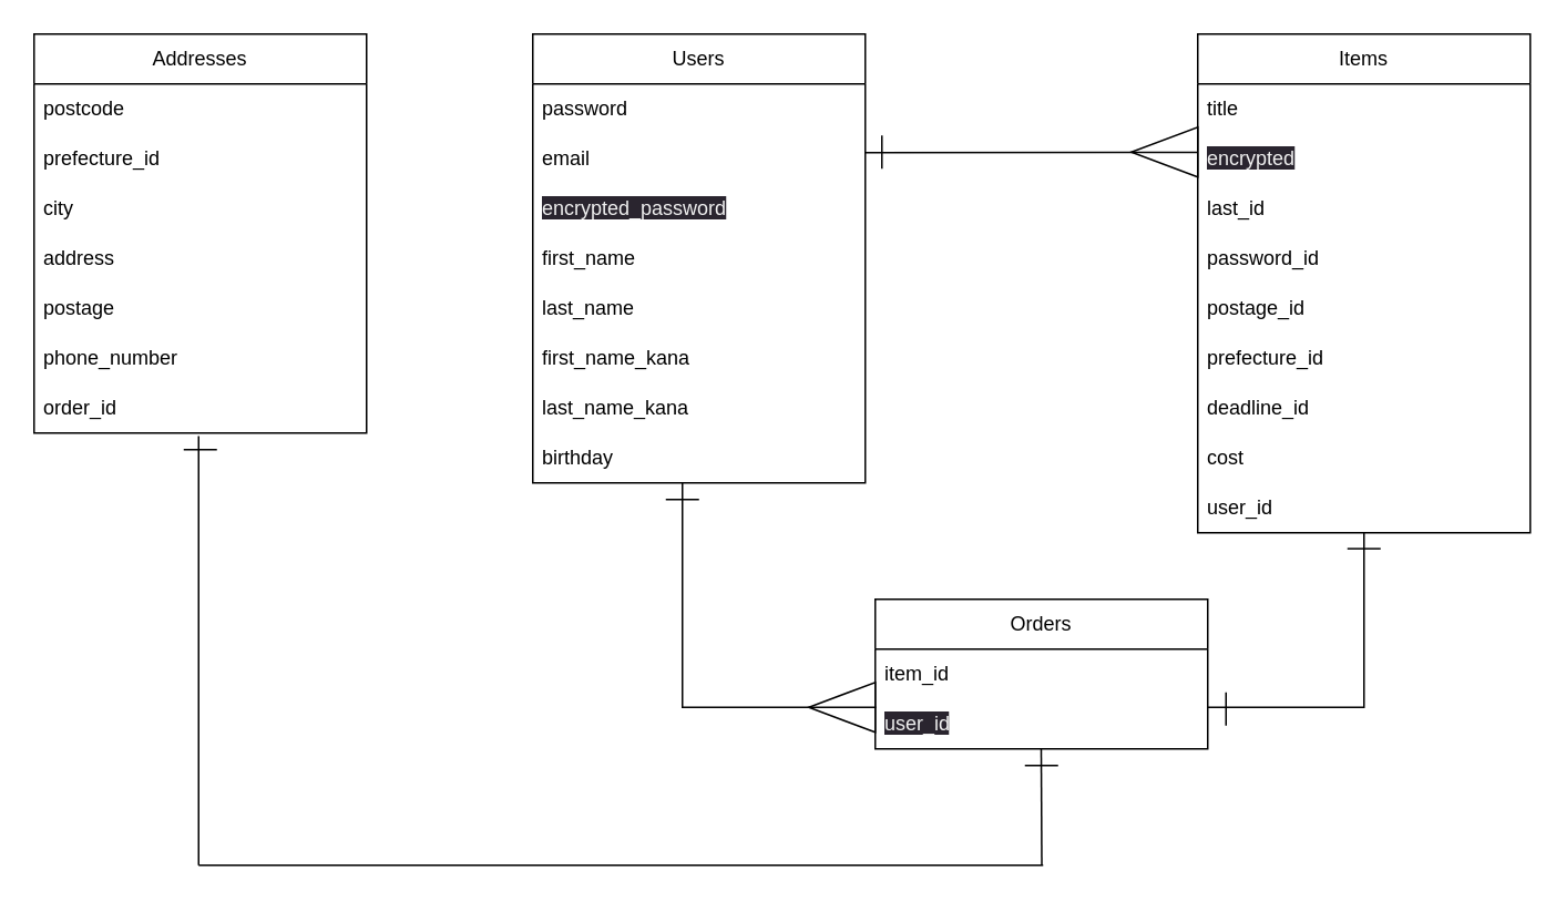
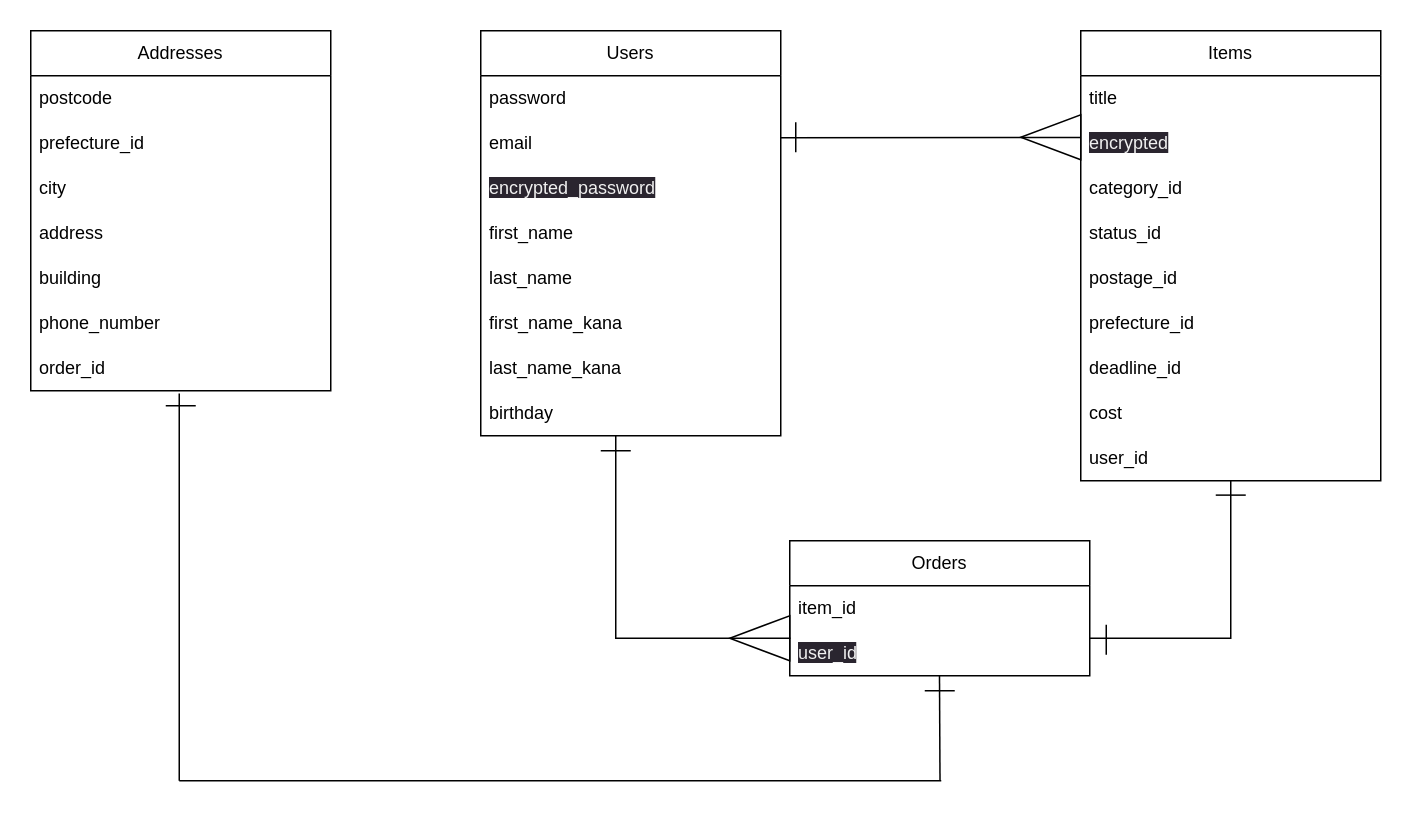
  <mxCell id="0" />
  <mxCell id="1" parent="0" />
  <mxCell id="2" value="Users" style="swimlane;fontStyle=0;childLayout=stackLayout;horizontal=1;startSize=30;horizontalStack=0;resizeParent=1;resizeParentMax=0;resizeLast=0;collapsible=1;marginBottom=0;whiteSpace=wrap;html=1;" parent="1" vertex="1"><mxGeometry x="320" y="20" width="200" height="270" as="geometry"><mxRectangle x="-600" y="390" width="70" height="30" as="alternateBounds" /></mxGeometry></mxCell>
  <mxCell id="3" value="password" style="text;strokeColor=none;fillColor=none;align=left;verticalAlign=middle;spacingLeft=4;spacingRight=4;overflow=hidden;points=[[0,0.5],[1,0.5]];portConstraint=eastwest;rotatable=0;whiteSpace=wrap;html=1;" parent="2" vertex="1"><mxGeometry y="30" width="200" height="30" as="geometry" /></mxCell>
  <mxCell id="4" value="email" style="text;strokeColor=none;fillColor=none;align=left;verticalAlign=middle;spacingLeft=4;spacingRight=4;overflow=hidden;points=[[0,0.5],[1,0.5]];portConstraint=eastwest;rotatable=0;whiteSpace=wrap;html=1;" parent="2" vertex="1"><mxGeometry y="60" width="200" height="30" as="geometry" /></mxCell>
  <mxCell id="5" value="&lt;span style=&quot;color: rgb(240, 240, 240); font-family: Helvetica; font-size: 12px; font-style: normal; font-variant-ligatures: normal; font-variant-caps: normal; font-weight: 400; letter-spacing: normal; orphans: 2; text-align: left; text-indent: 0px; text-transform: none; widows: 2; word-spacing: 0px; -webkit-text-stroke-width: 0px; background-color: rgb(42, 37, 47); text-decoration-thickness: initial; text-decoration-style: initial; text-decoration-color: initial; float: none; display: inline !important;&quot;&gt;encrypted_password&lt;/span&gt;&lt;br&gt;" style="text;strokeColor=none;fillColor=none;align=left;verticalAlign=middle;spacingLeft=4;spacingRight=4;overflow=hidden;points=[[0,0.5],[1,0.5]];portConstraint=eastwest;rotatable=0;whiteSpace=wrap;html=1;" parent="2" vertex="1"><mxGeometry y="90" width="200" height="30" as="geometry" /></mxCell>
  <mxCell id="6" value="first_name" style="text;strokeColor=none;fillColor=none;align=left;verticalAlign=middle;spacingLeft=4;spacingRight=4;overflow=hidden;points=[[0,0.5],[1,0.5]];portConstraint=eastwest;rotatable=0;whiteSpace=wrap;html=1;" parent="2" vertex="1"><mxGeometry y="120" width="200" height="30" as="geometry" /></mxCell>
  <mxCell id="7" value="last_name" style="text;strokeColor=none;fillColor=none;align=left;verticalAlign=middle;spacingLeft=4;spacingRight=4;overflow=hidden;points=[[0,0.5],[1,0.5]];portConstraint=eastwest;rotatable=0;whiteSpace=wrap;html=1;" parent="2" vertex="1"><mxGeometry y="150" width="200" height="30" as="geometry" /></mxCell>
  <mxCell id="8" value="first_name_kana" style="text;strokeColor=none;fillColor=none;align=left;verticalAlign=middle;spacingLeft=4;spacingRight=4;overflow=hidden;points=[[0,0.5],[1,0.5]];portConstraint=eastwest;rotatable=0;whiteSpace=wrap;html=1;" parent="2" vertex="1"><mxGeometry y="180" width="200" height="30" as="geometry" /></mxCell>
  <mxCell id="9" value="last_name_kana" style="text;strokeColor=none;fillColor=none;align=left;verticalAlign=middle;spacingLeft=4;spacingRight=4;overflow=hidden;points=[[0,0.5],[1,0.5]];portConstraint=eastwest;rotatable=0;whiteSpace=wrap;html=1;" parent="2" vertex="1"><mxGeometry y="210" width="200" height="30" as="geometry" /></mxCell>
  <mxCell id="10" value="birthday" style="text;strokeColor=none;fillColor=none;align=left;verticalAlign=middle;spacingLeft=4;spacingRight=4;overflow=hidden;points=[[0,0.5],[1,0.5]];portConstraint=eastwest;rotatable=0;whiteSpace=wrap;html=1;" parent="2" vertex="1"><mxGeometry y="240" width="200" height="30" as="geometry" /></mxCell>
  <mxCell id="11" value="Items" style="swimlane;fontStyle=0;childLayout=stackLayout;horizontal=1;startSize=30;horizontalStack=0;resizeParent=1;resizeParentMax=0;resizeLast=0;collapsible=1;marginBottom=0;whiteSpace=wrap;html=1;" parent="1" vertex="1"><mxGeometry x="720" y="20" width="200" height="300" as="geometry"><mxRectangle x="-600" y="390" width="70" height="30" as="alternateBounds" /></mxGeometry></mxCell>
  <mxCell id="12" value="title" style="text;strokeColor=none;fillColor=none;align=left;verticalAlign=middle;spacingLeft=4;spacingRight=4;overflow=hidden;points=[[0,0.5],[1,0.5]];portConstraint=eastwest;rotatable=0;whiteSpace=wrap;html=1;" parent="11" vertex="1"><mxGeometry y="30" width="200" height="30" as="geometry" /></mxCell>
  <mxCell id="13" value="&lt;span style=&quot;color: rgb(240, 240, 240); font-family: Helvetica; font-size: 12px; font-style: normal; font-variant-ligatures: normal; font-variant-caps: normal; font-weight: 400; letter-spacing: normal; orphans: 2; text-align: left; text-indent: 0px; text-transform: none; widows: 2; word-spacing: 0px; -webkit-text-stroke-width: 0px; background-color: rgb(42, 37, 47); text-decoration-thickness: initial; text-decoration-style: initial; text-decoration-color: initial; float: none; display: inline !important;&quot;&gt;encrypted&lt;br&gt;&lt;/span&gt;" style="text;strokeColor=none;fillColor=none;align=left;verticalAlign=middle;spacingLeft=4;spacingRight=4;overflow=hidden;points=[[0,0.5],[1,0.5]];portConstraint=eastwest;rotatable=0;whiteSpace=wrap;html=1;" parent="11" vertex="1"><mxGeometry y="60" width="200" height="30" as="geometry" /></mxCell>
- <mxCell id="14" value="last_id" style="text;strokeColor=none;fillColor=none;align=left;verticalAlign=middle;spacingLeft=4;spacingRight=4;overflow=hidden;points=[[0,0.5],[1,0.5]];portConstraint=eastwest;rotatable=0;whiteSpace=wrap;html=1;" parent="11" vertex="1"><mxGeometry y="90" width="200" height="30" as="geometry" /></mxCell>
- <mxCell id="15" value="password_id" style="text;strokeColor=none;fillColor=none;align=left;verticalAlign=middle;spacingLeft=4;spacingRight=4;overflow=hidden;points=[[0,0.5],[1,0.5]];portConstraint=eastwest;rotatable=0;whiteSpace=wrap;html=1;" parent="11" vertex="1"><mxGeometry y="120" width="200" height="30" as="geometry" /></mxCell>
+ <mxCell id="14" value="category_id" style="text;strokeColor=none;fillColor=none;align=left;verticalAlign=middle;spacingLeft=4;spacingRight=4;overflow=hidden;points=[[0,0.5],[1,0.5]];portConstraint=eastwest;rotatable=0;whiteSpace=wrap;html=1;" parent="11" vertex="1"><mxGeometry y="90" width="200" height="30" as="geometry" /></mxCell>
+ <mxCell id="15" value="status_id" style="text;strokeColor=none;fillColor=none;align=left;verticalAlign=middle;spacingLeft=4;spacingRight=4;overflow=hidden;points=[[0,0.5],[1,0.5]];portConstraint=eastwest;rotatable=0;whiteSpace=wrap;html=1;" parent="11" vertex="1"><mxGeometry y="120" width="200" height="30" as="geometry" /></mxCell>
  <mxCell id="16" value="postage_id" style="text;strokeColor=none;fillColor=none;align=left;verticalAlign=middle;spacingLeft=4;spacingRight=4;overflow=hidden;points=[[0,0.5],[1,0.5]];portConstraint=eastwest;rotatable=0;whiteSpace=wrap;html=1;" parent="11" vertex="1"><mxGeometry y="150" width="200" height="30" as="geometry" /></mxCell>
  <mxCell id="17" value="prefecture_id" style="text;strokeColor=none;fillColor=none;align=left;verticalAlign=middle;spacingLeft=4;spacingRight=4;overflow=hidden;points=[[0,0.5],[1,0.5]];portConstraint=eastwest;rotatable=0;whiteSpace=wrap;html=1;" parent="11" vertex="1"><mxGeometry y="180" width="200" height="30" as="geometry" /></mxCell>
  <mxCell id="18" value="deadline_id" style="text;strokeColor=none;fillColor=none;align=left;verticalAlign=middle;spacingLeft=4;spacingRight=4;overflow=hidden;points=[[0,0.5],[1,0.5]];portConstraint=eastwest;rotatable=0;whiteSpace=wrap;html=1;" parent="11" vertex="1"><mxGeometry y="210" width="200" height="30" as="geometry" /></mxCell>
  <mxCell id="19" value="cost" style="text;strokeColor=none;fillColor=none;align=left;verticalAlign=middle;spacingLeft=4;spacingRight=4;overflow=hidden;points=[[0,0.5],[1,0.5]];portConstraint=eastwest;rotatable=0;whiteSpace=wrap;html=1;" parent="11" vertex="1"><mxGeometry y="240" width="200" height="30" as="geometry" /></mxCell>
  <mxCell id="20" value="user_id" style="text;strokeColor=none;fillColor=none;align=left;verticalAlign=middle;spacingLeft=4;spacingRight=4;overflow=hidden;points=[[0,0.5],[1,0.5]];portConstraint=eastwest;rotatable=0;whiteSpace=wrap;html=1;" parent="11" vertex="1"><mxGeometry y="270" width="200" height="30" as="geometry" /></mxCell>
  <mxCell id="21" value="Orders" style="swimlane;fontStyle=0;childLayout=stackLayout;horizontal=1;startSize=30;horizontalStack=0;resizeParent=1;resizeParentMax=0;resizeLast=0;collapsible=1;marginBottom=0;whiteSpace=wrap;html=1;" parent="1" vertex="1"><mxGeometry x="526" y="360" width="200" height="90" as="geometry"><mxRectangle x="-600" y="390" width="70" height="30" as="alternateBounds" /></mxGeometry></mxCell>
  <mxCell id="22" value="item_id" style="text;strokeColor=none;fillColor=none;align=left;verticalAlign=middle;spacingLeft=4;spacingRight=4;overflow=hidden;points=[[0,0.5],[1,0.5]];portConstraint=eastwest;rotatable=0;whiteSpace=wrap;html=1;" parent="21" vertex="1"><mxGeometry y="30" width="200" height="30" as="geometry" /></mxCell>
  <mxCell id="23" value="&lt;span style=&quot;color: rgb(240, 240, 240); font-family: Helvetica; font-size: 12px; font-style: normal; font-variant-ligatures: normal; font-variant-caps: normal; font-weight: 400; letter-spacing: normal; orphans: 2; text-align: left; text-indent: 0px; text-transform: none; widows: 2; word-spacing: 0px; -webkit-text-stroke-width: 0px; background-color: rgb(42, 37, 47); text-decoration-thickness: initial; text-decoration-style: initial; text-decoration-color: initial; float: none; display: inline !important;&quot;&gt;user_id&lt;br&gt;&lt;/span&gt;" style="text;strokeColor=none;fillColor=none;align=left;verticalAlign=middle;spacingLeft=4;spacingRight=4;overflow=hidden;points=[[0,0.5],[1,0.5]];portConstraint=eastwest;rotatable=0;whiteSpace=wrap;html=1;" parent="21" vertex="1"><mxGeometry y="60" width="200" height="30" as="geometry" /></mxCell>
  <mxCell id="24" value="" style="shape=partialRectangle;whiteSpace=wrap;html=1;bottom=0;right=0;fillColor=none;direction=north;" parent="1" vertex="1"><mxGeometry x="410" y="290" width="116" height="135" as="geometry" /></mxCell>
  <mxCell id="25" value="" style="shape=partialRectangle;whiteSpace=wrap;html=1;bottom=0;right=0;fillColor=none;direction=west;" parent="1" vertex="1"><mxGeometry x="726" y="320" width="94" height="105" as="geometry" /></mxCell>
  <mxCell id="26" value="" style="endArrow=none;html=1;" parent="1" edge="1"><mxGeometry width="50" height="50" relative="1" as="geometry"><mxPoint x="400" y="300" as="sourcePoint" /><mxPoint x="420" y="300" as="targetPoint" /></mxGeometry></mxCell>
  <mxCell id="27" value="Addresses" style="swimlane;fontStyle=0;childLayout=stackLayout;horizontal=1;startSize=30;horizontalStack=0;resizeParent=1;resizeParentMax=0;resizeLast=0;collapsible=1;marginBottom=0;whiteSpace=wrap;html=1;" parent="1" vertex="1"><mxGeometry x="20" y="20" width="200" height="240" as="geometry"><mxRectangle x="-600" y="390" width="70" height="30" as="alternateBounds" /></mxGeometry></mxCell>
  <mxCell id="28" value="postcode" style="text;strokeColor=none;fillColor=none;align=left;verticalAlign=middle;spacingLeft=4;spacingRight=4;overflow=hidden;points=[[0,0.5],[1,0.5]];portConstraint=eastwest;rotatable=0;whiteSpace=wrap;html=1;" parent="27" vertex="1"><mxGeometry y="30" width="200" height="30" as="geometry" /></mxCell>
  <mxCell id="29" value="prefecture_id" style="text;strokeColor=none;fillColor=none;align=left;verticalAlign=middle;spacingLeft=4;spacingRight=4;overflow=hidden;points=[[0,0.5],[1,0.5]];portConstraint=eastwest;rotatable=0;whiteSpace=wrap;html=1;" parent="27" vertex="1"><mxGeometry y="60" width="200" height="30" as="geometry" /></mxCell>
  <mxCell id="30" value="city" style="text;strokeColor=none;fillColor=none;align=left;verticalAlign=middle;spacingLeft=4;spacingRight=4;overflow=hidden;points=[[0,0.5],[1,0.5]];portConstraint=eastwest;rotatable=0;whiteSpace=wrap;html=1;" parent="27" vertex="1"><mxGeometry y="90" width="200" height="30" as="geometry" /></mxCell>
  <mxCell id="31" value="address" style="text;strokeColor=none;fillColor=none;align=left;verticalAlign=middle;spacingLeft=4;spacingRight=4;overflow=hidden;points=[[0,0.5],[1,0.5]];portConstraint=eastwest;rotatable=0;whiteSpace=wrap;html=1;" parent="27" vertex="1"><mxGeometry y="120" width="200" height="30" as="geometry" /></mxCell>
- <mxCell id="32" value="postage" style="text;strokeColor=none;fillColor=none;align=left;verticalAlign=middle;spacingLeft=4;spacingRight=4;overflow=hidden;points=[[0,0.5],[1,0.5]];portConstraint=eastwest;rotatable=0;whiteSpace=wrap;html=1;" parent="27" vertex="1"><mxGeometry y="150" width="200" height="30" as="geometry" /></mxCell>
+ <mxCell id="32" value="building" style="text;strokeColor=none;fillColor=none;align=left;verticalAlign=middle;spacingLeft=4;spacingRight=4;overflow=hidden;points=[[0,0.5],[1,0.5]];portConstraint=eastwest;rotatable=0;whiteSpace=wrap;html=1;" parent="27" vertex="1"><mxGeometry y="150" width="200" height="30" as="geometry" /></mxCell>
  <mxCell id="33" value="phone_number" style="text;strokeColor=none;fillColor=none;align=left;verticalAlign=middle;spacingLeft=4;spacingRight=4;overflow=hidden;points=[[0,0.5],[1,0.5]];portConstraint=eastwest;rotatable=0;whiteSpace=wrap;html=1;" parent="27" vertex="1"><mxGeometry y="180" width="200" height="30" as="geometry" /></mxCell>
  <mxCell id="34" value="order_id" style="text;strokeColor=none;fillColor=none;align=left;verticalAlign=middle;spacingLeft=4;spacingRight=4;overflow=hidden;points=[[0,0.5],[1,0.5]];portConstraint=eastwest;rotatable=0;whiteSpace=wrap;html=1;" parent="27" vertex="1"><mxGeometry y="210" width="200" height="30" as="geometry" /></mxCell>
  <mxCell id="35" value="" style="endArrow=none;html=1;exitX=1.01;exitY=0.378;exitDx=0;exitDy=0;entryX=0;entryY=0.374;entryDx=0;entryDy=0;exitPerimeter=0;entryPerimeter=0;" parent="1" target="13" edge="1"><mxGeometry width="50" height="50" relative="1" as="geometry"><mxPoint x="520" y="91.34" as="sourcePoint" /><mxPoint x="609.6" y="91.34" as="targetPoint" /></mxGeometry></mxCell>
  <mxCell id="36" value="" style="triangle;whiteSpace=wrap;html=1;fillColor=none;direction=west;" parent="1" vertex="1"><mxGeometry x="680" y="76" width="40" height="30" as="geometry" /></mxCell>
  <mxCell id="37" value="" style="endArrow=none;html=1;" parent="1" edge="1"><mxGeometry width="50" height="50" relative="1" as="geometry"><mxPoint x="530" y="81" as="sourcePoint" /><mxPoint x="530" y="101" as="targetPoint" /><Array as="points"><mxPoint x="530" y="88" /></Array></mxGeometry></mxCell>
  <mxCell id="38" value="" style="endArrow=none;html=1;" parent="1" edge="1"><mxGeometry width="50" height="50" relative="1" as="geometry"><mxPoint x="737" y="416" as="sourcePoint" /><mxPoint x="737" y="436" as="targetPoint" /><Array as="points"><mxPoint x="737" y="423" /></Array></mxGeometry></mxCell>
  <mxCell id="39" value="" style="endArrow=none;html=1;" parent="1" edge="1"><mxGeometry width="50" height="50" relative="1" as="geometry"><mxPoint x="810" y="329.58" as="sourcePoint" /><mxPoint x="830" y="329.58" as="targetPoint" /></mxGeometry></mxCell>
  <mxCell id="40" value="" style="triangle;whiteSpace=wrap;html=1;fillColor=none;direction=west;" parent="1" vertex="1"><mxGeometry x="486" y="410" width="40" height="30" as="geometry" /></mxCell>
  <mxCell id="41" value="" style="endArrow=none;html=1;" parent="1" edge="1"><mxGeometry width="50" height="50" relative="1" as="geometry"><mxPoint x="119" y="520" as="sourcePoint" /><mxPoint x="627" y="520" as="targetPoint" /></mxGeometry></mxCell>
  <mxCell id="42" value="" style="endArrow=none;html=1;entryX=0.495;entryY=1.061;entryDx=0;entryDy=0;entryPerimeter=0;" parent="1" target="34" edge="1"><mxGeometry width="50" height="50" relative="1" as="geometry"><mxPoint x="119" y="520" as="sourcePoint" /><mxPoint x="110" y="240" as="targetPoint" /></mxGeometry></mxCell>
  <mxCell id="43" value="" style="endArrow=none;html=1;entryX=0.495;entryY=1.061;entryDx=0;entryDy=0;entryPerimeter=0;" parent="1" edge="1"><mxGeometry width="50" height="50" relative="1" as="geometry"><mxPoint x="626.17" y="520" as="sourcePoint" /><mxPoint x="625.83" y="450" as="targetPoint" /></mxGeometry></mxCell>
  <mxCell id="44" value="" style="endArrow=none;html=1;" parent="1" edge="1"><mxGeometry width="50" height="50" relative="1" as="geometry"><mxPoint x="110" y="270" as="sourcePoint" /><mxPoint x="130" y="270" as="targetPoint" /></mxGeometry></mxCell>
  <mxCell id="45" value="" style="endArrow=none;html=1;" parent="1" edge="1"><mxGeometry width="50" height="50" relative="1" as="geometry"><mxPoint x="616" y="460" as="sourcePoint" /><mxPoint x="636" y="460" as="targetPoint" /></mxGeometry></mxCell>
